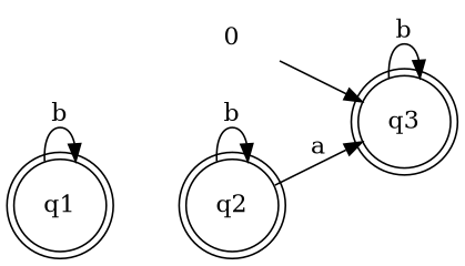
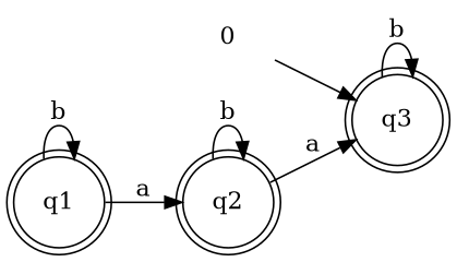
  digraph {
    rankdir=LR
    node [shape=doublecircle]
    0 [shape=none]
    n2 [label=q3]
    n3 [label=q1]
    n4 [label=q2]
    0 -> n2
    n2 -> n2 [label=b]
    n3 -> n3 [label=b]
+   n3 -> n4 [label=a]
    n4 -> n2 [label=a]
    n4 -> n4 [label=b]
  }
